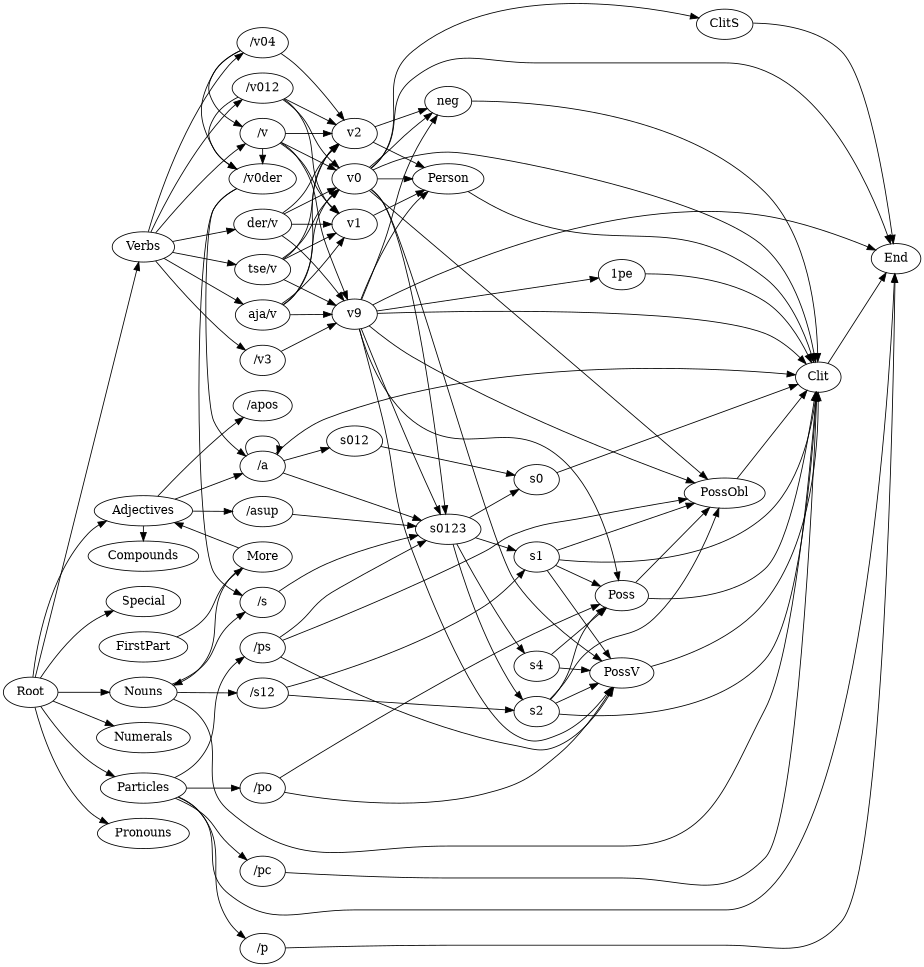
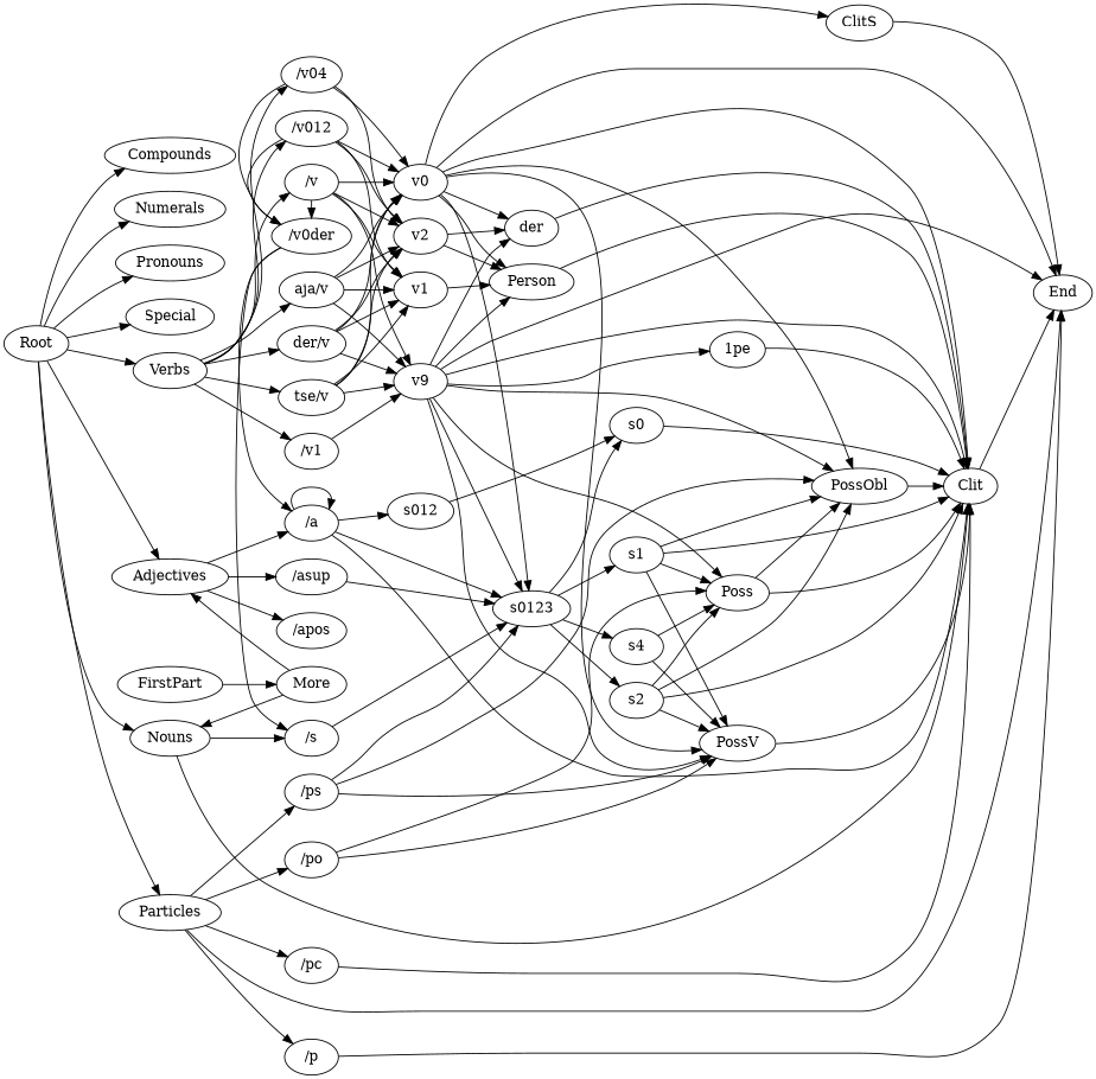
  digraph {
    fontsize=24
    newrank=true
    rankdir=LR
    ranksep=0.5
    n1 [label=Root]
    n2 [label=End]
    n3 [label="/s"]
-   n4 [label="/s12"]
    n5 [label="/a"]
    n6 [label="/apos"]
    n7 [label="/asup"]
    n8 [label="/v"]
    n9 [label="tse/v"]
    n10 [label="aja/v"]
    n11 [label="der/v"]
    n12 [label="/v0der"]
    n13 [label="/v012"]
    n14 [label="/v04"]
-   n15 [label="/v3"]
+   n15 [label="/v1"]
    n16 [label="/p"]
    n17 [label="/pc"]
    n18 [label="/po"]
    n19 [label="/ps"]
    n20 [label=FirstPart]
    n21 [label=Nouns]
    n22 [label=Adjectives]
    n23 [label=Verbs]
    n24 [label=Particles]
    Compounds
    Numerals
    Pronouns
    Special
    n29 [label=s0123]
    n30 [label=s1]
    n31 [label=s2]
    n32 [label=s012]
    n33 [label=Clit]
    n34 [label=v0]
    n35 [label=v1]
    n36 [label=v2]
    n37 [label=v9]
    n38 [label=Poss]
    n39 [label=PossV]
    n40 [label=PossObl]
    n41 [label=More]
    n42 [label=s0]
    n43 [label=s4]
    n44 [label=ClitS]
-   n45 [label=neg]
+   n45 [label=der]
    n46 [label=Person]
    n47 [label="1pe"]
    subgraph sub_1 {
      rank=min
      n1
    }
    subgraph sub_2 {
      rank=max
      n2
    }
    subgraph sub_3 {
      rank=same
      n3
-     n4
      n5
      n6
      n7
      n8
      n9
      n10
      n11
      n12
      n13
      n14
      n15
      n16
      n17
      n18
      n19
    }
    subgraph sub_4 {
      rank=same
      n20
      n21
      n22
      n23
      n24
      Compounds
      Numerals
      Pronouns
      Special
    }
    n1 -> n21
    n1 -> n22
    n1 -> n23
    n1 -> n24
-   n22 -> Compounds
+   n1 -> Compounds
    n1 -> Numerals
    n1 -> Pronouns
    n1 -> Special
    n3 -> n29
-   n4 -> n30
-   n4 -> n31
    n5 -> n5
    n5 -> n29
    n5 -> n32
    n5 -> n33
    n7 -> n29
    n8 -> n12
    n8 -> n34
    n8 -> n35
    n8 -> n36
    n8 -> n37
    n9 -> n34
    n9 -> n35
    n9 -> n36
    n9 -> n37
    n10 -> n34
    n10 -> n35
    n10 -> n36
    n10 -> n37
    n11 -> n34
    n11 -> n35
    n11 -> n36
    n11 -> n37
    n12 -> n3
    n12 -> n5
    n13 -> n12
    n13 -> n34
    n13 -> n35
    n13 -> n36
    n14 -> n12
-   n14 -> n8
+   n14 -> n34
    n14 -> n36
    n15 -> n37
    n16 -> n2
    n17 -> n33
    n18 -> n38
    n18 -> n39
    n19 -> n29
    n19 -> n39
    n19 -> n40
    n20 -> n41
    n21 -> n3
-   n21 -> n4
    n21 -> n33
    n22 -> n5
    n22 -> n6
    n22 -> n7
    n23 -> n8
    n23 -> n9
    n23 -> n10
    n23 -> n11
    n23 -> n13
    n23 -> n14
    n23 -> n15
    n24 -> n2
    n24 -> n16
    n24 -> n17
    n24 -> n18
    n24 -> n19
    n29 -> n30
    n29 -> n31
    n29 -> n42
    n29 -> n43
    n30 -> n33
    n30 -> n38
    n30 -> n39
    n30 -> n40
    n31 -> n33
    n31 -> n38
    n31 -> n39
    n31 -> n40
    n32 -> n42
    n33 -> n2
    n34 -> n2
    n34 -> n29
    n34 -> n33
    n34 -> n39
    n34 -> n40
    n34 -> n44
    n34 -> n45
    n34 -> n46
    n35 -> n46
    n36 -> n45
    n36 -> n46
    n37 -> n2
    n37 -> n29
    n37 -> n33
    n37 -> n38
    n37 -> n39
    n37 -> n40
    n37 -> n45
    n37 -> n46
    n37 -> n47
    n38 -> n33
    n38 -> n40
    n39 -> n33
    n40 -> n33
    n41 -> n21
    n41 -> n22
    n42 -> n33
    n43 -> n38
    n43 -> n39
    n44 -> n2
    n45 -> n33
    n46 -> n33
    n47 -> n33
  }
